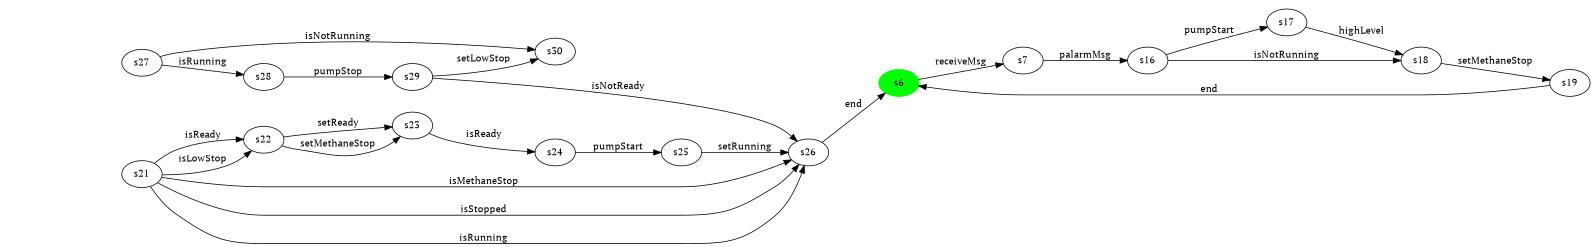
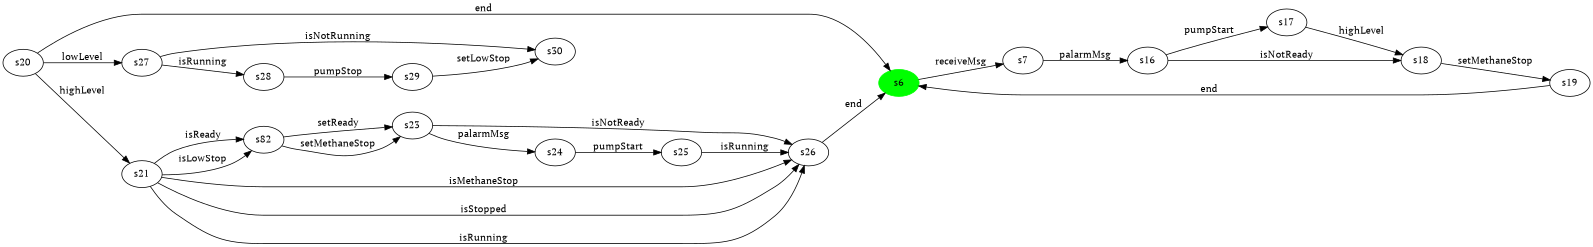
  digraph {
    fontname="PT Serif"
    rankdir=LR
    node [fontname="PT Serif"]
    edge [fontname="PT Serif"]
    n1 [color=green label=s6 style=filled]
    n2 [label=s7]
    n3 [label=s16]
    n4 [label=s17]
    n5 [label=s18]
    n6 [label=s19]
+   n7 [label=s20]
    n8 [label=s27]
    n9 [label=s21]
    n10 [label=s30]
    n11 [label=s28]
-   n12 [label=s22]
+   n12 [label=s82]
    n13 [label=s26]
    n14 [label=s29]
    n15 [label=s23]
    n16 [label=s24]
    n17 [label=s25]
    n1 -> n2 [label=" receiveMsg "]
    n2 -> n3 [label=" palarmMsg "]
    n3 -> n4 [label=" pumpStart "]
-   n3 -> n5 [label=" isNotRunning "]
+   n3 -> n5 [label=" isNotReady "]
    n4 -> n5 [label=" highLevel "]
    n5 -> n6 [label=" setMethaneStop "]
    n6 -> n1 [label=" end "]
+   n7 -> n1 [label=" end "]
+   n7 -> n8 [label=" lowLevel "]
+   n7 -> n9 [label=" highLevel "]
    n8 -> n10 [label=" isNotRunning "]
    n8 -> n11 [label=" isRunning "]
    n9 -> n12 [label=" isReady "]
    n9 -> n12 [label=" isLowStop "]
    n9 -> n13 [label=" isMethaneStop "]
    n9 -> n13 [label=" isStopped "]
    n9 -> n13 [label=" isRunning "]
    n11 -> n14 [label=" pumpStop "]
    n12 -> n15 [label=" setReady "]
    n12 -> n15 [label=" setMethaneStop "]
    n13 -> n1 [label=" end "]
    n14 -> n10 [label=" setLowStop "]
-   n14 -> n13 [label=" isNotReady "]
-   n15 -> n16 [label=" isReady "]
+   n15 -> n13 [label=" isNotReady "]
+   n15 -> n16 [label=" palarmMsg "]
    n16 -> n17 [label=" pumpStart "]
-   n17 -> n13 [label=" setRunning "]
+   n17 -> n13 [label=" isRunning "]
  }
